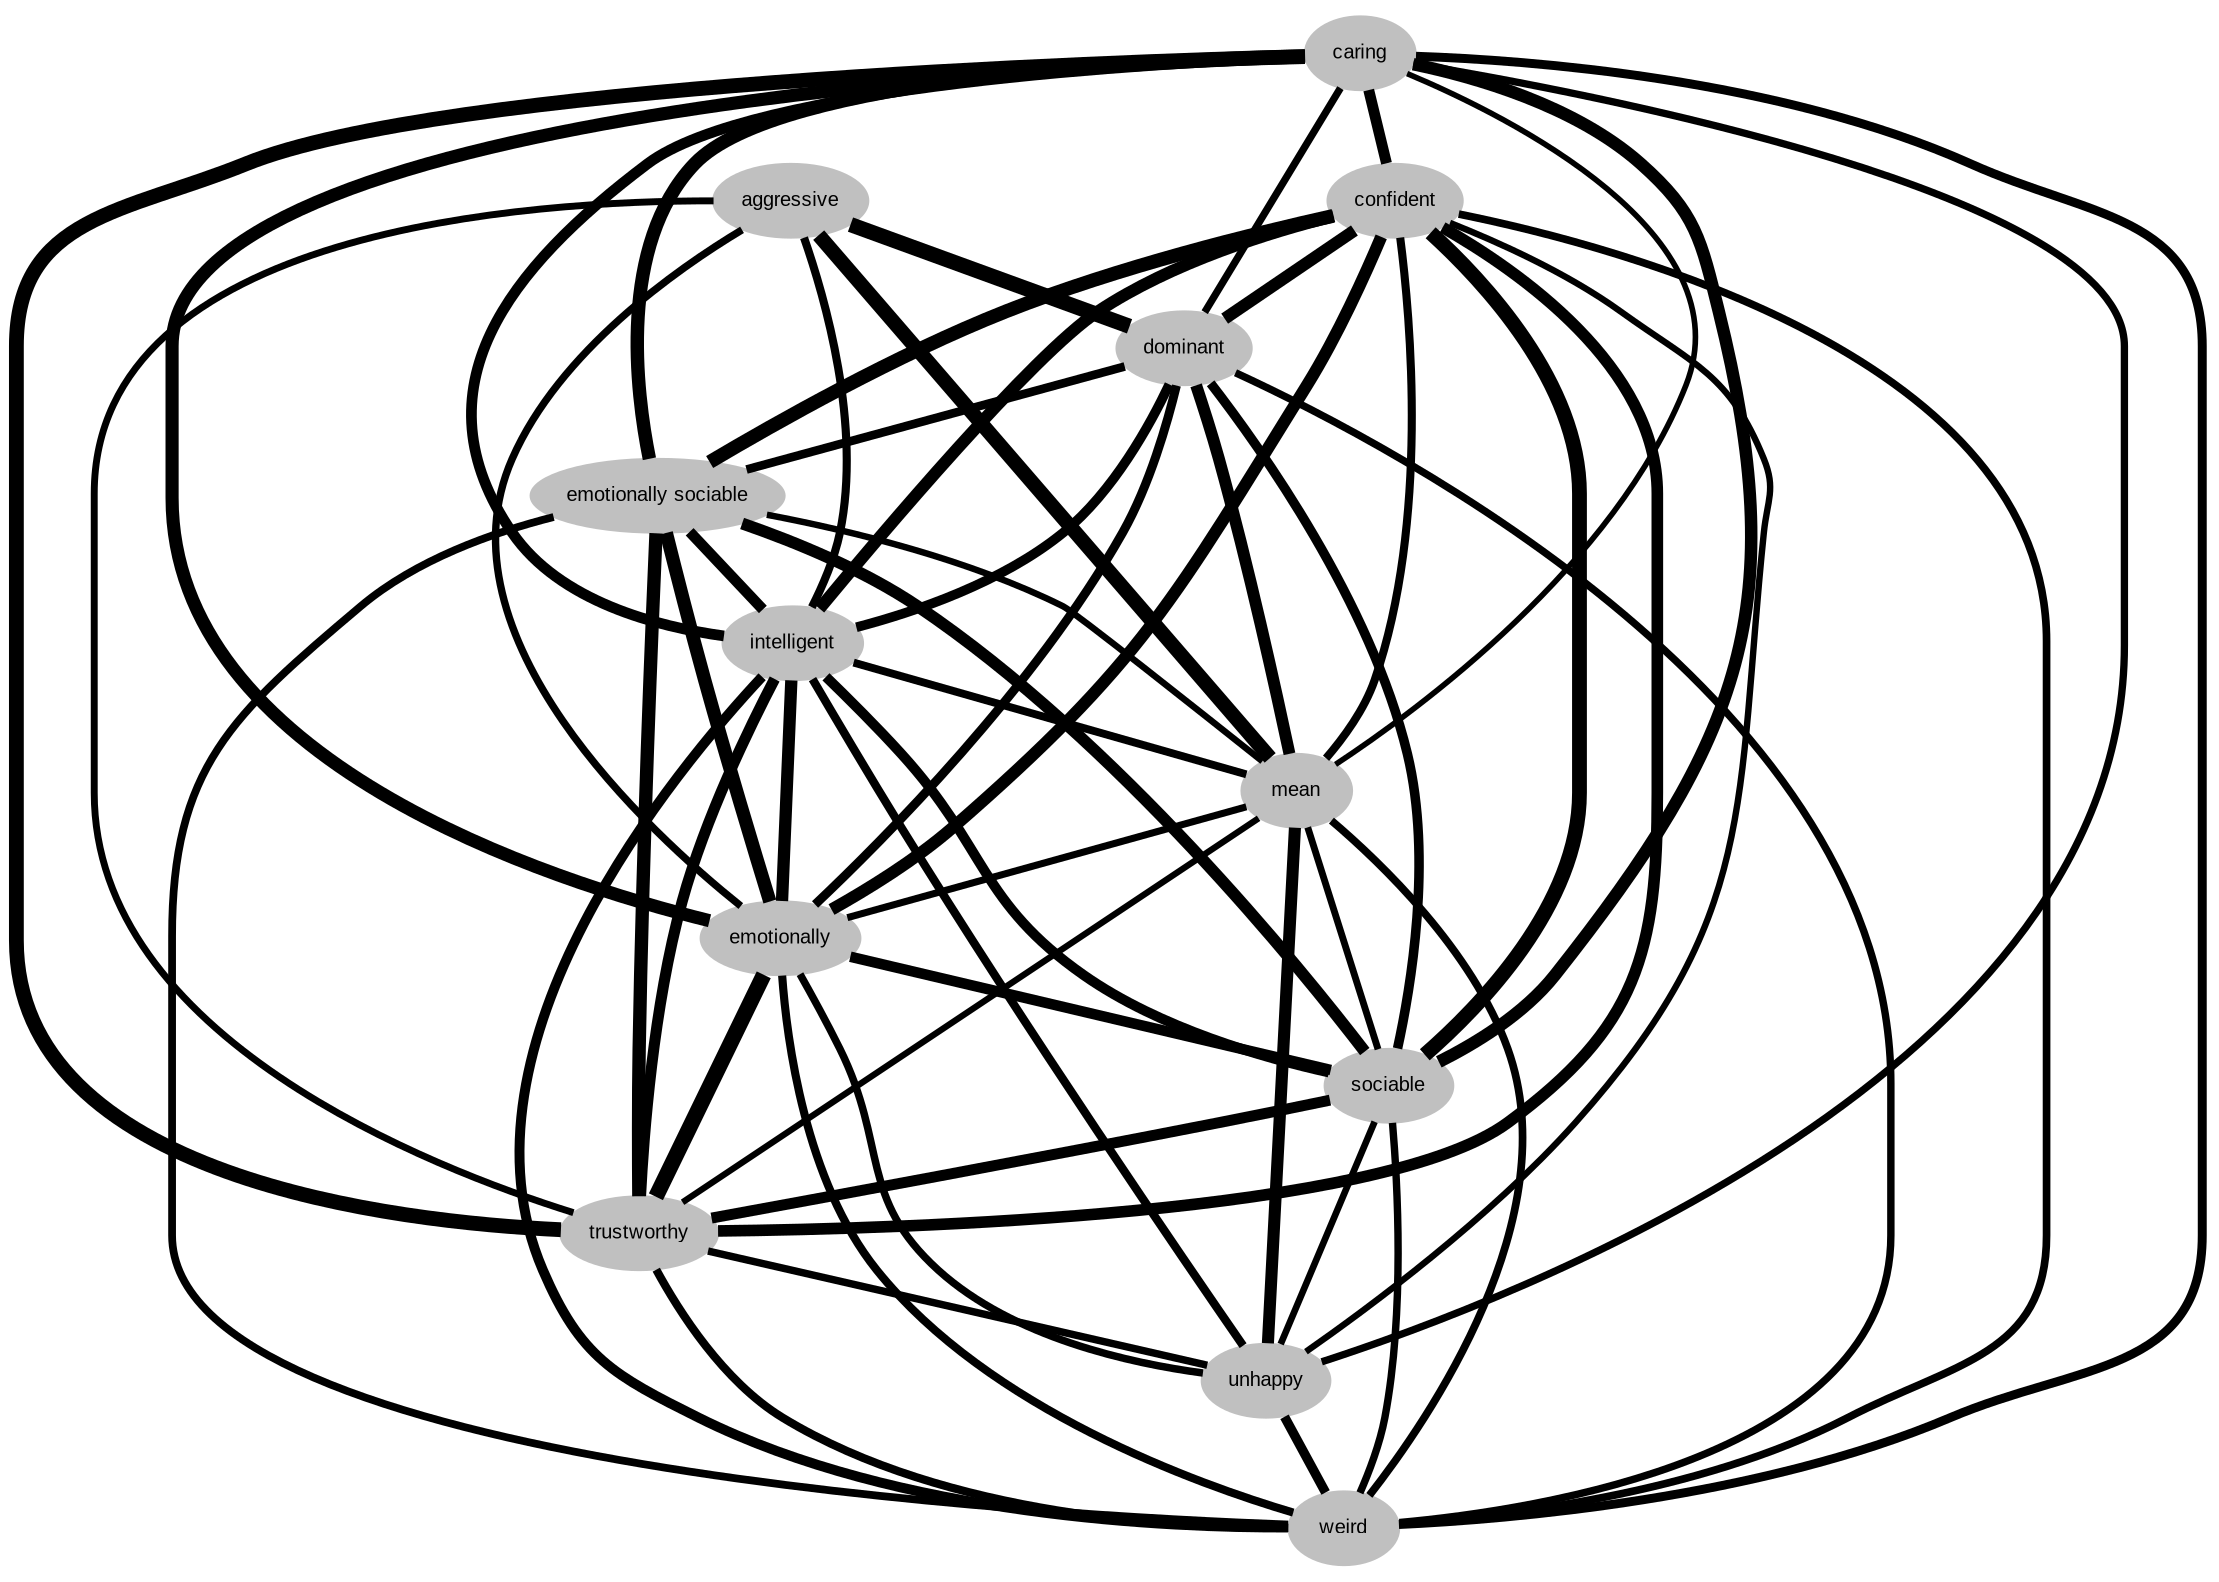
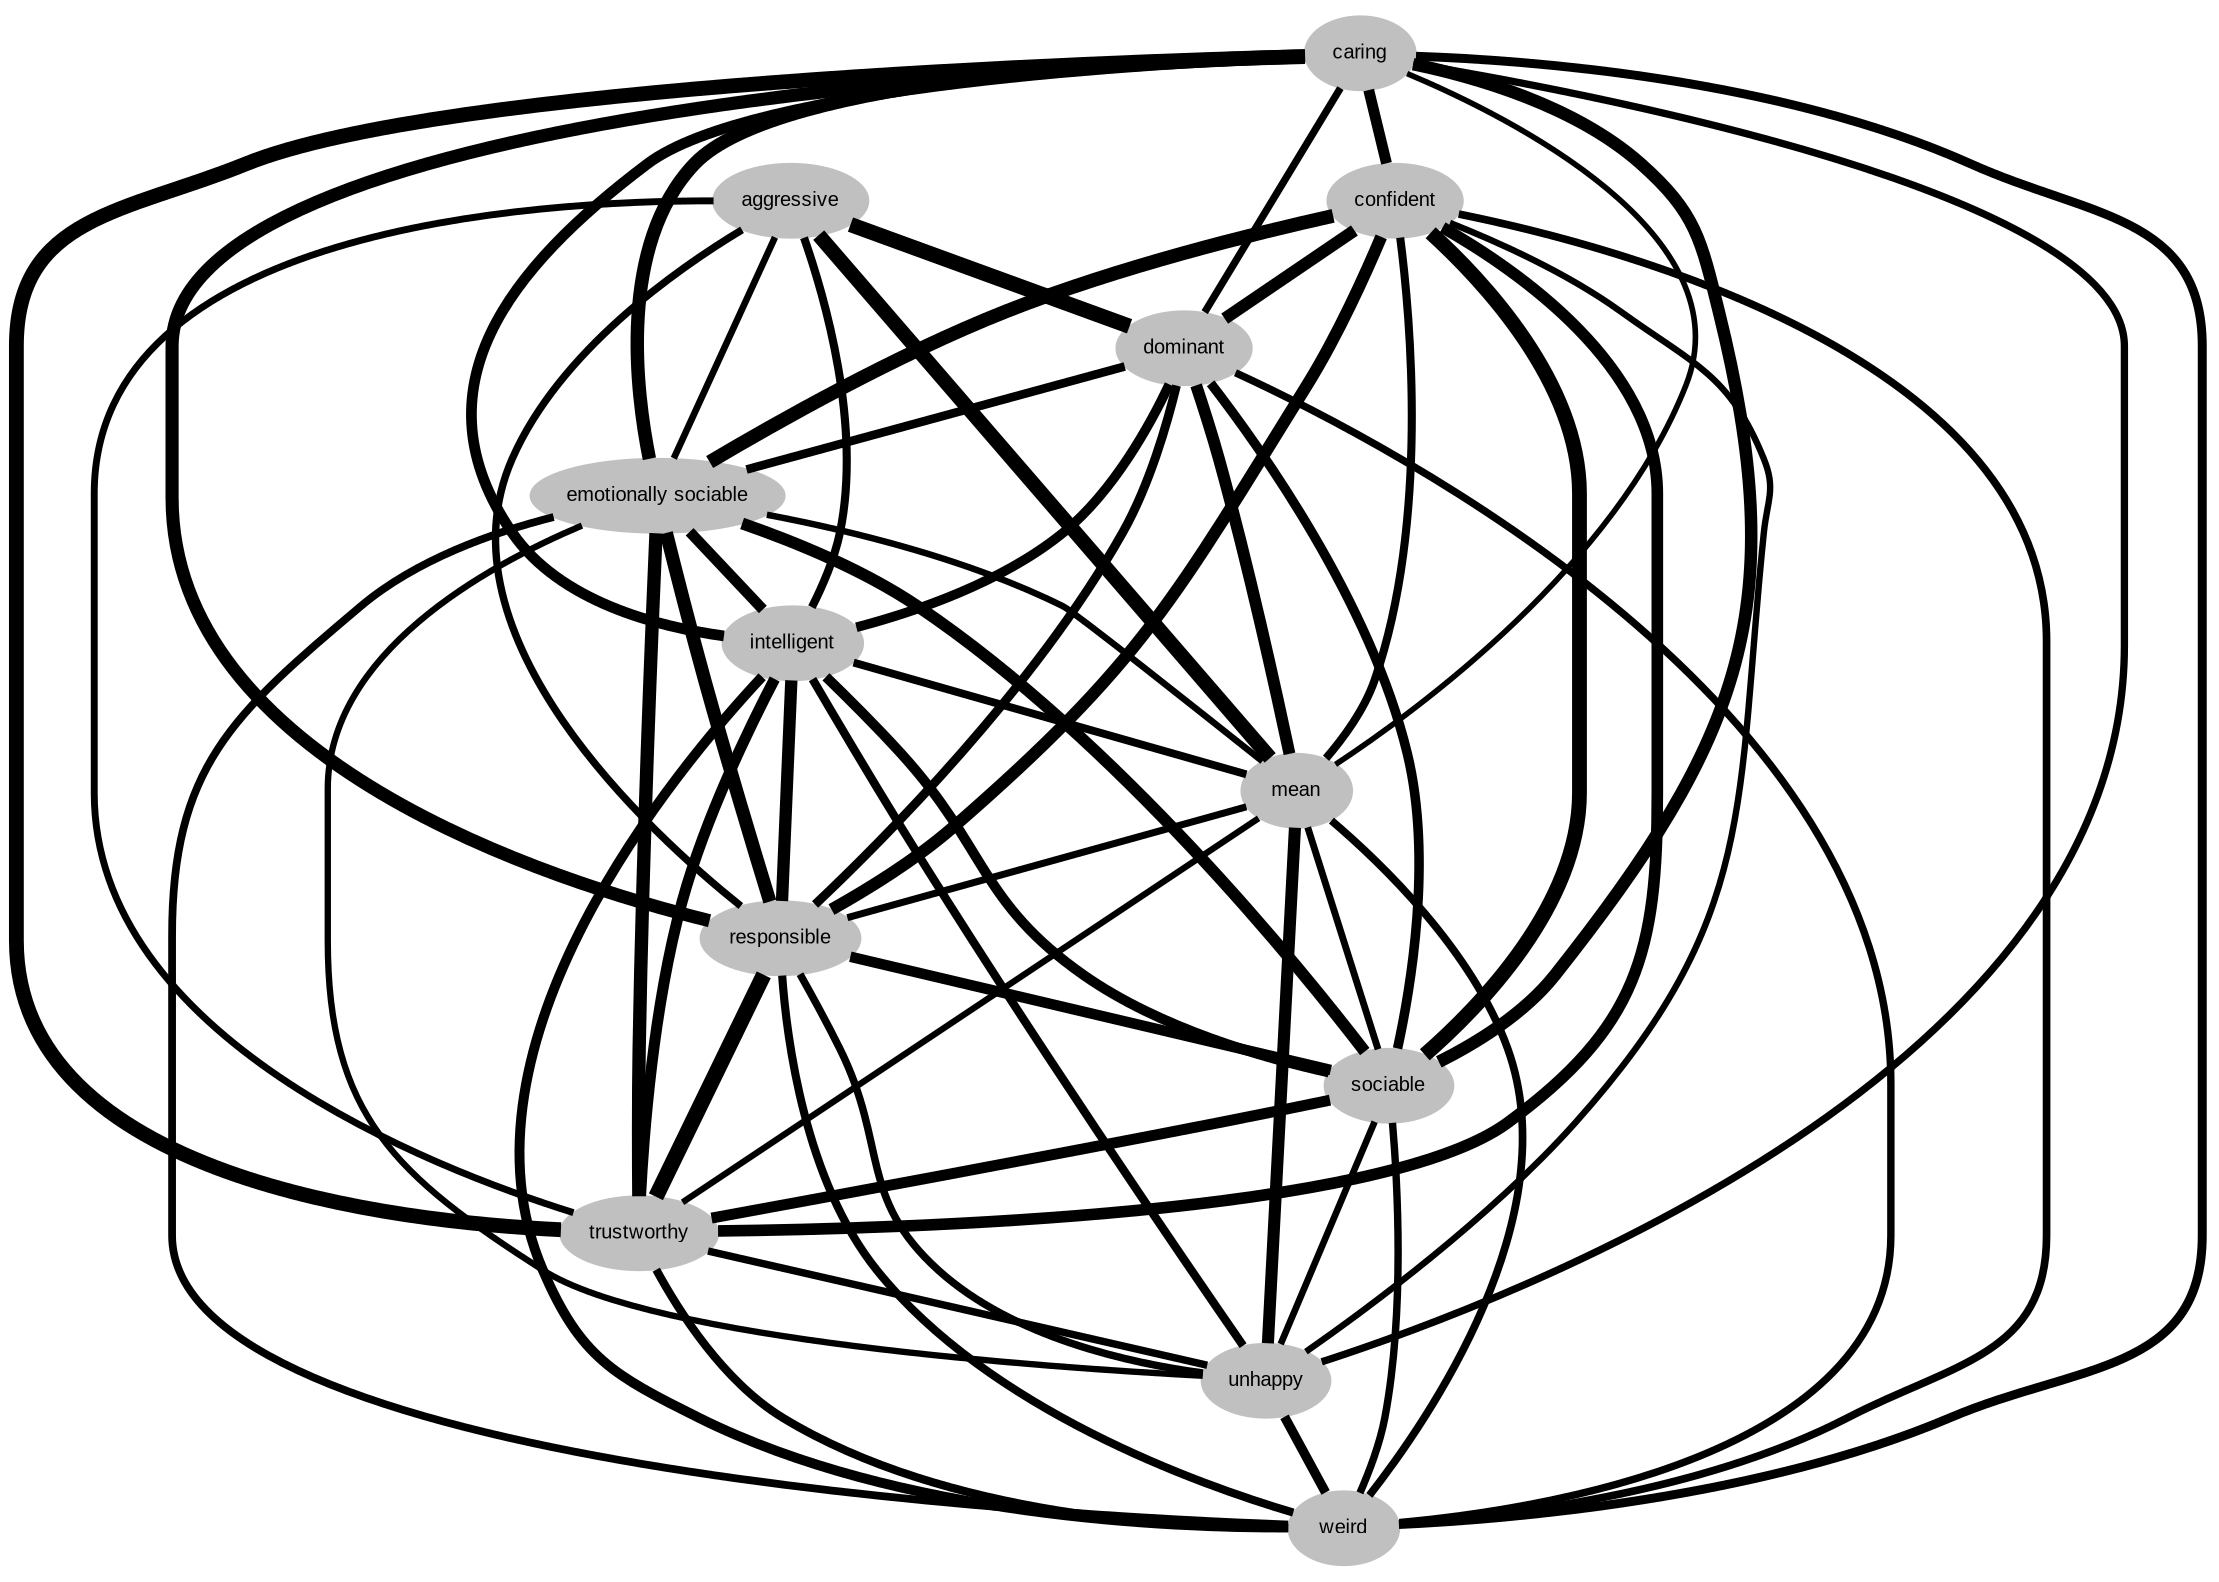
  strict graph {
    node [color=gray fontname=Arial fontsize=10 style=filled]
    edge [color=black penwidth=inf]
    aggressive
    dominant
    n3 [label="emotionally sociable"]
    intelligent
    mean
-   responsible [label=emotionally]
+   responsible
    trustworthy
    caring
    confident
    sociable
    unhappy
    weird
    aggressive -- aggressive
    aggressive -- dominant [penwidth=7.398793363499244]
+   aggressive -- n3 [penwidth=3.237887788778877]
    aggressive -- intelligent [penwidth=3.968770226537216]
    aggressive -- mean [penwidth=7.109275362318839]
    aggressive -- responsible [penwidth=3.6175516224188784]
    aggressive -- trustworthy [penwidth=3.378374655647382]
    dominant -- dominant
    dominant -- n3 [penwidth=4.214261168384879]
    dominant -- intelligent [penwidth=4.71219980787704]
    dominant -- mean [penwidth=5.818979833926452]
    dominant -- responsible [penwidth=4.360355555555555]
    dominant -- sociable [penwidth=4.658499525166191]
    dominant -- weird [penwidth=3.6175516224188784]
    n3 -- n3
    n3 -- intelligent [penwidth=5.257663451232582]
    n3 -- mean [penwidth=3.162733720180528]
    n3 -- responsible [penwidth=6.514475431606905]
    n3 -- trustworthy [penwidth=6.514475431606905]
    n3 -- sociable [penwidth=5.798345153664301]
+   n3 -- unhappy [penwidth=3.0968434343434335]
    n3 -- weird [penwidth=3.78503086419753]
    intelligent -- intelligent
    intelligent -- mean [penwidth=3.8473725490196067]
    intelligent -- responsible [penwidth=6.011519607843136]
    intelligent -- trustworthy [penwidth=5.396479647964796]
    intelligent -- sociable [penwidth=4.925100401606425]
    intelligent -- unhappy [penwidth=4.098078529657476]
    intelligent -- weird [penwidth=4.866468253968253]
    mean -- mean
    mean -- responsible [penwidth=3.4423859649122797]
    mean -- trustworthy [penwidth=3.079347143753923]
    mean -- sociable [penwidth=3.3575633127994515]
    mean -- unhappy [penwidth=5.90300842358604]
    mean -- weird [penwidth=3.7589272030651335]
    responsible -- responsible
    responsible -- trustworthy [penwidth=7.605271317829456]
    responsible -- sociable [penwidth=5.158149316508937]
    responsible -- unhappy [penwidth=3.666218236173392]
    responsible -- weird [penwidth=3.978426601784265]
    trustworthy -- trustworthy
    trustworthy -- unhappy [penwidth=3.641722345953971]
    trustworthy -- weird [penwidth=4.027422003284071]
    caring -- dominant [penwidth=3.570160116448325]
    caring -- n3 [penwidth=6.566800535475232]
    caring -- intelligent [penwidth=5.2408119658119645]
    caring -- mean [penwidth=2.748123249299719]
    caring -- responsible [penwidth=6.412287581699346]
    caring -- trustworthy [penwidth=7.235103244837757]
    caring -- caring
    caring -- confident [penwidth=5.32616720955483]
    caring -- sociable [penwidth=6.101243781094525]
    caring -- unhappy [penwidth=3.5779722830051046]
    caring -- weird [penwidth=4.372014260249553]
    confident -- dominant [penwidth=5.945939393939392]
    confident -- n3 [penwidth=6.756749311294764]
-   confident -- intelligent [penwidth=5.90300842358604]
    confident -- mean [penwidth=3.9495974235104665]
    confident -- responsible [penwidth=5.9243961352657]
    confident -- trustworthy [penwidth=5.6775462962962955]
    confident -- confident
    confident -- sociable [penwidth=7.235103244837757]
    confident -- unhappy [penwidth=3.1264499681325675]
    confident -- weird [penwidth=3.750305810397552]
    sociable -- trustworthy [penwidth=5.3435729847494535]
    sociable -- sociable
    sociable -- unhappy [penwidth=3.237887788778877]
    sociable -- weird [penwidth=3.6175516224188784]
    unhappy -- unhappy
    unhappy -- weird [penwidth=4.632105760151085]
    weird -- weird
  }
